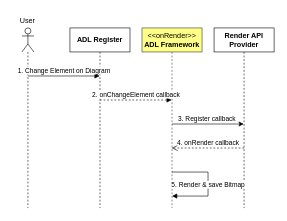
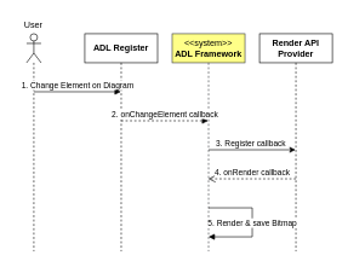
  <mxCell id="0" />
  <mxCell id="1" parent="0" />
  <mxCell id="2" value="" style="shape=umlLifeline;perimeter=lifelinePerimeter;whiteSpace=wrap;html=1;container=1;dropTarget=0;collapsible=0;recursiveResize=0;outlineConnect=0;portConstraint=eastwest;newEdgeStyle={&quot;curved&quot;:0,&quot;rounded&quot;:0};participant=umlActor;" parent="1" vertex="1"><mxGeometry x="36" y="46" width="20" height="300" as="geometry" /></mxCell>
  <mxCell id="3" value="ADL Register" style="shape=umlLifeline;perimeter=lifelinePerimeter;whiteSpace=wrap;html=1;container=1;dropTarget=0;collapsible=0;recursiveResize=0;outlineConnect=0;portConstraint=eastwest;newEdgeStyle={&quot;curved&quot;:0,&quot;rounded&quot;:0};fontStyle=1" parent="1" vertex="1"><mxGeometry x="116" y="46" width="100" height="300" as="geometry" /></mxCell>
- <mxCell id="4" value="&amp;lt;&amp;lt;onRender&amp;gt;&amp;gt;&lt;br&gt;&lt;b&gt;ADL Framework&lt;/b&gt;" style="shape=umlLifeline;perimeter=lifelinePerimeter;whiteSpace=wrap;html=1;container=1;dropTarget=0;collapsible=0;recursiveResize=0;outlineConnect=0;portConstraint=eastwest;newEdgeStyle={&quot;curved&quot;:0,&quot;rounded&quot;:0};fillColor=#ffff88;strokeColor=#36393d;" parent="1" vertex="1"><mxGeometry x="236" y="46" width="100" height="300" as="geometry" /></mxCell>
+ <mxCell id="4" value="&amp;lt;&amp;lt;system&amp;gt;&amp;gt;&lt;br&gt;&lt;b&gt;ADL Framework&lt;/b&gt;" style="shape=umlLifeline;perimeter=lifelinePerimeter;whiteSpace=wrap;html=1;container=1;dropTarget=0;collapsible=0;recursiveResize=0;outlineConnect=0;portConstraint=eastwest;newEdgeStyle={&quot;curved&quot;:0,&quot;rounded&quot;:0};fillColor=#ffff88;strokeColor=#36393d;" parent="1" vertex="1"><mxGeometry x="236" y="46" width="100" height="300" as="geometry" /></mxCell>
  <mxCell id="5" value="&lt;b&gt;Render API Provider&lt;/b&gt;" style="shape=umlLifeline;perimeter=lifelinePerimeter;whiteSpace=wrap;html=1;container=1;dropTarget=0;collapsible=0;recursiveResize=0;outlineConnect=0;portConstraint=eastwest;newEdgeStyle={&quot;curved&quot;:0,&quot;rounded&quot;:0};" parent="1" vertex="1"><mxGeometry x="356" y="46" width="100" height="300" as="geometry" /></mxCell>
  <mxCell id="6" value="User" style="text;html=1;align=center;verticalAlign=middle;resizable=0;points=[];autosize=1;strokeColor=none;fillColor=none;" parent="1" vertex="1"><mxGeometry x="20" y="20" width="50" height="30" as="geometry" /></mxCell>
  <mxCell id="7" value="1. Change Element on Diagram" style="html=1;verticalAlign=bottom;endArrow=block;curved=0;rounded=0;" parent="1" target="3" edge="1"><mxGeometry width="80" relative="1" as="geometry"><mxPoint x="46" y="126" as="sourcePoint" /><mxPoint x="126" y="126" as="targetPoint" /></mxGeometry></mxCell>
  <mxCell id="8" value="2. onChangeElement callback" style="html=1;verticalAlign=bottom;endArrow=block;curved=0;rounded=0;dashed=1;" parent="1" target="4" edge="1"><mxGeometry x="0.004" width="80" relative="1" as="geometry"><mxPoint x="166" y="166" as="sourcePoint" /><mxPoint x="246" y="166" as="targetPoint" /><mxPoint as="offset" /></mxGeometry></mxCell>
  <mxCell id="9" value="5. Render &amp;amp; save Bitmap" style="html=1;verticalAlign=bottom;endArrow=block;rounded=0;edgeStyle=elbowEdgeStyle;" parent="1" edge="1"><mxGeometry x="0.125" width="80" relative="1" as="geometry"><mxPoint x="286" y="286" as="sourcePoint" /><mxPoint x="286" y="326" as="targetPoint" /><Array as="points"><mxPoint x="346" y="306" /></Array><mxPoint as="offset" /></mxGeometry></mxCell>
  <mxCell id="10" value="" style="endArrow=classic;html=1;rounded=0;" parent="1" edge="1" target="5"><mxGeometry width="50" height="50" relative="1" as="geometry"><mxPoint x="286" y="206" as="sourcePoint" /><mxPoint x="286.024" y="246" as="targetPoint" /></mxGeometry></mxCell>
  <mxCell id="11" value="3. Register callback" style="edgeLabel;html=1;align=center;verticalAlign=middle;resizable=0;points=[];" parent="10" vertex="1" connectable="0"><mxGeometry x="-0.043" y="-2" relative="1" as="geometry"><mxPoint y="-12" as="offset" /></mxGeometry></mxCell>
  <mxCell id="12" value="4. onRender callback" style="html=1;verticalAlign=bottom;endArrow=open;dashed=1;endSize=8;curved=0;rounded=0;" edge="1" parent="1" target="4"><mxGeometry relative="1" as="geometry"><mxPoint x="406" y="246" as="sourcePoint" /><mxPoint x="326" y="246" as="targetPoint" /></mxGeometry></mxCell>
